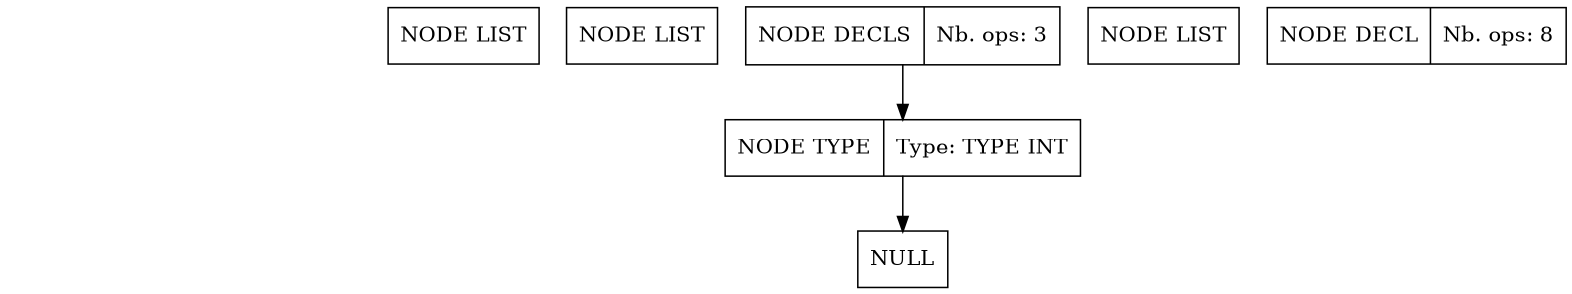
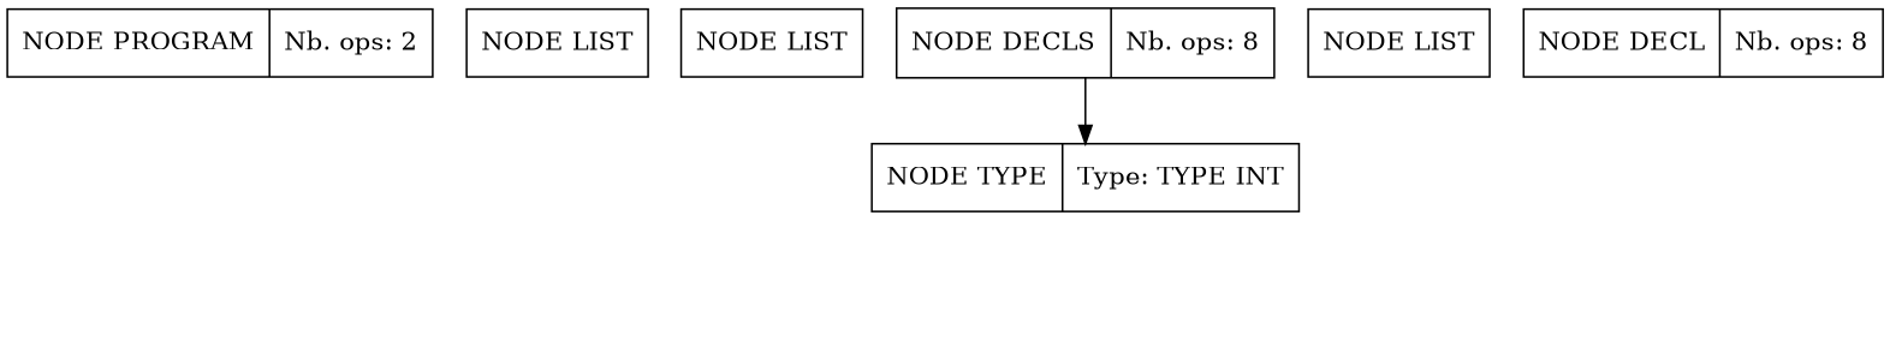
  digraph {
    node [shape=record]
    edge [tailclip=true]
+   n1 [label="{{NODE PROGRAM|Nb. ops: 2}}"]
    n2 [label="{{NODE LIST}}"]
    n3 [label="{{NODE LIST}}"]
-   n4 [label="{{NODE DECLS|Nb. ops: 3}}"]
+   n4 [label="{{NODE DECLS|Nb. ops: 8}}"]
    n5 [label="{{NODE TYPE|Type: TYPE INT}}"]
-   n6 [label="{{NULL}}"]
    n7 [label="{{NODE LIST}}"]
    n8 [label="{{NODE DECL|Nb. ops: 8}}"]
    n4 -> n5
-   n5 -> n6
  }
